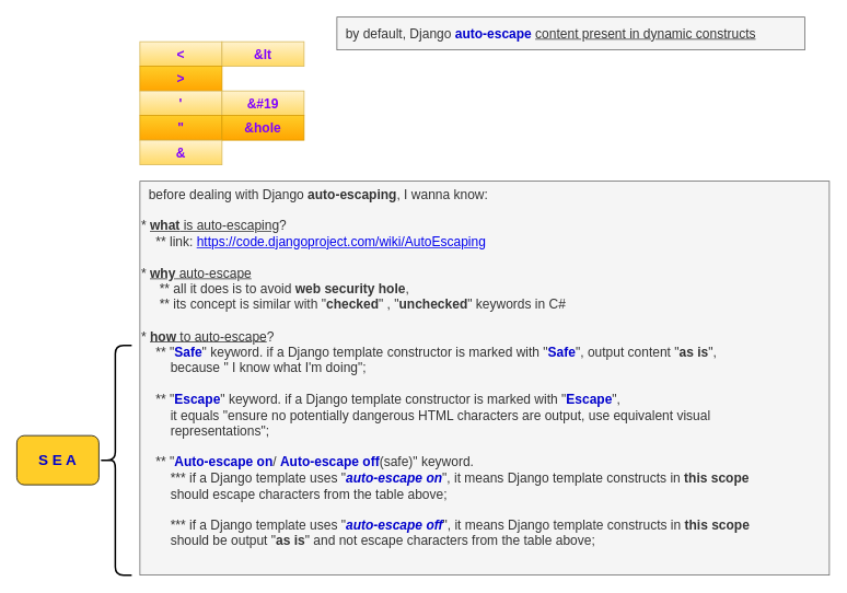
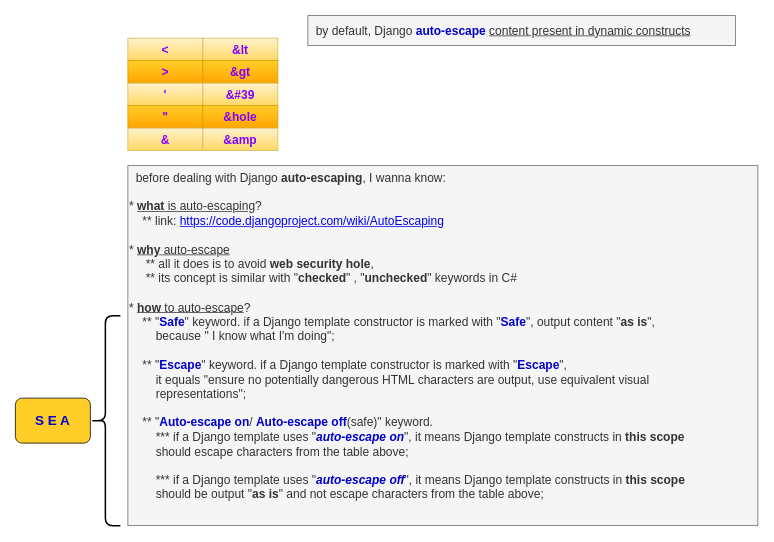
  <mxCell id="0" />
  <mxCell id="1" parent="0" />
  <mxCell id="2" value="&amp;nbsp; by default, Django &lt;b&gt;&lt;font color=&quot;#0000cc&quot;&gt;auto-escape&lt;/font&gt;&lt;/b&gt; &lt;u&gt;content present in dynamic constructs&lt;/u&gt;" style="text;html=1;strokeColor=#666666;fillColor=#f5f5f5;align=left;verticalAlign=middle;whiteSpace=wrap;rounded=0;fontSize=16;fontColor=#333333;" parent="1" vertex="1"><mxGeometry x="410" y="20" width="570" height="40" as="geometry" /></mxCell>
  <mxCell id="3" value="&amp;nbsp; before dealing with Django &lt;b&gt;auto-escaping&lt;/b&gt;, I wanna know:&lt;br&gt;&lt;br&gt;* &lt;u&gt;&lt;b&gt;what&lt;/b&gt; is auto-escaping&lt;/u&gt;?&lt;br&gt;&amp;nbsp; &amp;nbsp; ** link:&amp;nbsp;&lt;a href=&quot;https://code.djangoproject.com/wiki/AutoEscaping&quot;&gt;https://code.djangoproject.com/wiki/AutoEscaping&lt;/a&gt;&lt;br&gt;&lt;br&gt;* &lt;u&gt;&lt;b&gt;why&lt;/b&gt; auto-escape&lt;/u&gt;&lt;br&gt;&amp;nbsp; &amp;nbsp; &amp;nbsp;** all it does is to avoid &lt;b&gt;web security hole&lt;/b&gt;,&lt;br&gt;&amp;nbsp; &amp;nbsp; &amp;nbsp;** its concept is similar with &quot;&lt;b&gt;checked&lt;/b&gt;&quot; , &quot;&lt;b&gt;unchecked&lt;/b&gt;&quot; keywords in C#&lt;br&gt;&lt;br&gt;* &lt;u&gt;&lt;b&gt;how&lt;/b&gt; to auto-escape&lt;/u&gt;?&lt;br&gt;&amp;nbsp; &amp;nbsp; ** &quot;&lt;b&gt;&lt;font color=&quot;#0000cc&quot;&gt;Safe&lt;/font&gt;&lt;/b&gt;&quot; keyword. if a Django template constructor is marked with &quot;&lt;b&gt;&lt;font color=&quot;#0000cc&quot;&gt;Safe&lt;/font&gt;&lt;/b&gt;&quot;, output content &quot;&lt;b&gt;as is&lt;/b&gt;&quot;, &lt;br&gt;&amp;nbsp; &amp;nbsp; &amp;nbsp; &amp;nbsp; because &quot; I know what I'm doing&quot;;&lt;br&gt;&amp;nbsp;&lt;br&gt;&amp;nbsp; &amp;nbsp; ** &quot;&lt;b&gt;&lt;font color=&quot;#0000cc&quot;&gt;Escape&lt;/font&gt;&lt;/b&gt;&quot; keyword. if a Django template constructor is marked with &quot;&lt;b&gt;&lt;font color=&quot;#0000cc&quot;&gt;Escape&lt;/font&gt;&lt;/b&gt;&quot;,&lt;br&gt;&amp;nbsp; &amp;nbsp; &amp;nbsp; &amp;nbsp; it equals &quot;ensure no potentially dangerous HTML characters are output, use equivalent visual &lt;br&gt;&amp;nbsp; &amp;nbsp; &amp;nbsp; &amp;nbsp; representations&quot;;&lt;br&gt;&lt;br&gt;&amp;nbsp; &amp;nbsp; ** &quot;&lt;b&gt;&lt;font color=&quot;#0000cc&quot;&gt;Auto-escape on&lt;/font&gt;&lt;/b&gt;/ &lt;b&gt;&lt;font color=&quot;#0000cc&quot;&gt;Auto-escape off&lt;/font&gt;&lt;/b&gt;(safe)&quot; keyword. &lt;br&gt;&amp;nbsp; &amp;nbsp; &amp;nbsp; &amp;nbsp; *** if a Django template uses &quot;&lt;b&gt;&lt;font color=&quot;#0000cc&quot;&gt;&lt;i&gt;auto-escape on&lt;/i&gt;&lt;/font&gt;&lt;/b&gt;&quot;, it means Django template constructs in &lt;b&gt;this scope&lt;/b&gt;&amp;nbsp;&lt;br&gt;&amp;nbsp; &amp;nbsp; &amp;nbsp; &amp;nbsp; should escape characters from the table above;&lt;br&gt;&lt;br&gt;&amp;nbsp; &amp;nbsp; &amp;nbsp; &amp;nbsp; *** if a Django template uses &quot;&lt;b&gt;&lt;font color=&quot;#0000cc&quot;&gt;&lt;i&gt;auto-escape off&lt;/i&gt;&lt;/font&gt;&lt;/b&gt;&quot;, it means Django template constructs in &lt;b&gt;this scope&lt;/b&gt;&amp;nbsp;&lt;br&gt;&amp;nbsp; &amp;nbsp; &amp;nbsp; &amp;nbsp; should be output &quot;&lt;b&gt;as is&lt;/b&gt;&quot; and not escape characters from the table above;" style="text;html=1;strokeColor=#666666;fillColor=#f5f5f5;align=left;verticalAlign=top;whiteSpace=wrap;rounded=0;fontSize=16;fontColor=#333333;" parent="1" vertex="1"><mxGeometry x="170" y="220" width="840" height="480" as="geometry" /></mxCell>
  <mxCell id="4" value="" style="shape=curlyBracket;whiteSpace=wrap;html=1;rounded=1;fontStyle=0;strokeWidth=2;" parent="1" vertex="1"><mxGeometry x="120" y="420" width="40" height="280" as="geometry" /></mxCell>
  <mxCell id="5" value="" style="group" parent="1" vertex="1" connectable="0"><mxGeometry x="170" y="20" width="200" height="180" as="geometry" /></mxCell>
  <mxCell id="6" value="&lt;span style=&quot;font-size: 16px;&quot;&gt;&amp;lt;&lt;/span&gt;" style="text;html=1;strokeColor=#d6b656;fillColor=#fff2cc;align=center;verticalAlign=middle;whiteSpace=wrap;rounded=0;fontStyle=1;gradientColor=#ffd966;fontColor=#7F00FF;fontSize=16;" parent="5" vertex="1"><mxGeometry y="30" width="100" height="30" as="geometry" /></mxCell>
  <mxCell id="7" value="&amp;amp;lt" style="text;html=1;strokeColor=#d6b656;fillColor=#fff2cc;align=center;verticalAlign=middle;whiteSpace=wrap;rounded=0;fontStyle=1;gradientColor=#ffd966;fontColor=#7F00FF;fontSize=16;" parent="5" vertex="1"><mxGeometry x="100" y="30" width="100" height="30" as="geometry" /></mxCell>
  <mxCell id="8" value="&amp;gt;" style="text;html=1;strokeColor=#d79b00;fillColor=#ffcd28;align=center;verticalAlign=middle;whiteSpace=wrap;rounded=0;fontStyle=1;gradientColor=#ffa500;fontColor=#7F00FF;fontSize=16;" parent="5" vertex="1"><mxGeometry y="60" width="100" height="30" as="geometry" /></mxCell>
+ <mxCell id="9" value="&amp;amp;gt" style="text;html=1;strokeColor=#d79b00;fillColor=#ffcd28;align=center;verticalAlign=middle;whiteSpace=wrap;rounded=0;fontStyle=1;gradientColor=#ffa500;fontColor=#7F00FF;fontSize=16;" parent="5" vertex="1"><mxGeometry x="100" y="60" width="100" height="30" as="geometry" /></mxCell>
  <mxCell id="10" value="&lt;span style=&quot;font-size: 16px;&quot;&gt;'&lt;/span&gt;" style="text;html=1;strokeColor=#d6b656;fillColor=#fff2cc;align=center;verticalAlign=middle;whiteSpace=wrap;rounded=0;fontStyle=1;gradientColor=#ffd966;fontColor=#7F00FF;fontSize=16;" parent="5" vertex="1"><mxGeometry y="90" width="100" height="30" as="geometry" /></mxCell>
- <mxCell id="11" value="&amp;amp;#19" style="text;html=1;strokeColor=#d6b656;fillColor=#fff2cc;align=center;verticalAlign=middle;whiteSpace=wrap;rounded=0;fontStyle=1;gradientColor=#ffd966;fontColor=#7F00FF;fontSize=16;" parent="5" vertex="1"><mxGeometry x="100" y="90" width="100" height="30" as="geometry" /></mxCell>
+ <mxCell id="11" value="&amp;amp;#39" style="text;html=1;strokeColor=#d6b656;fillColor=#fff2cc;align=center;verticalAlign=middle;whiteSpace=wrap;rounded=0;fontStyle=1;gradientColor=#ffd966;fontColor=#7F00FF;fontSize=16;" parent="5" vertex="1"><mxGeometry x="100" y="90" width="100" height="30" as="geometry" /></mxCell>
  <mxCell id="12" value="&quot;" style="text;html=1;strokeColor=#d79b00;fillColor=#ffcd28;align=center;verticalAlign=middle;whiteSpace=wrap;rounded=0;fontStyle=1;gradientColor=#ffa500;fontColor=#7F00FF;fontSize=16;" parent="5" vertex="1"><mxGeometry y="120" width="100" height="30" as="geometry" /></mxCell>
  <mxCell id="13" value="&amp;amp;hole" style="text;html=1;strokeColor=#d79b00;fillColor=#ffcd28;align=center;verticalAlign=middle;whiteSpace=wrap;rounded=0;fontStyle=1;gradientColor=#ffa500;fontColor=#7F00FF;fontSize=16;" parent="5" vertex="1"><mxGeometry x="100" y="120" width="100" height="30" as="geometry" /></mxCell>
  <mxCell id="14" value="&amp;amp;" style="text;html=1;strokeColor=#d6b656;fillColor=#fff2cc;align=center;verticalAlign=middle;whiteSpace=wrap;rounded=0;fontStyle=1;gradientColor=#ffd966;fontColor=#7F00FF;fontSize=16;" parent="5" vertex="1"><mxGeometry y="150" width="100" height="30" as="geometry" /></mxCell>
+ <mxCell id="15" value="&amp;amp;amp" style="text;html=1;strokeColor=#d6b656;fillColor=#fff2cc;align=center;verticalAlign=middle;whiteSpace=wrap;rounded=0;fontStyle=1;gradientColor=#ffd966;fontColor=#7F00FF;fontSize=16;" parent="5" vertex="1"><mxGeometry x="100" y="150" width="100" height="30" as="geometry" /></mxCell>
  <mxCell id="16" value="&lt;font color=&quot;#0000cc&quot;&gt;S E A&lt;/font&gt;" style="rounded=1;whiteSpace=wrap;html=1;strokeWidth=1;align=center;fontStyle=1;fontSize=18;fillColor=#ffcd28;" parent="1" vertex="1"><mxGeometry x="20" y="530" width="100" height="60" as="geometry" /></mxCell>
